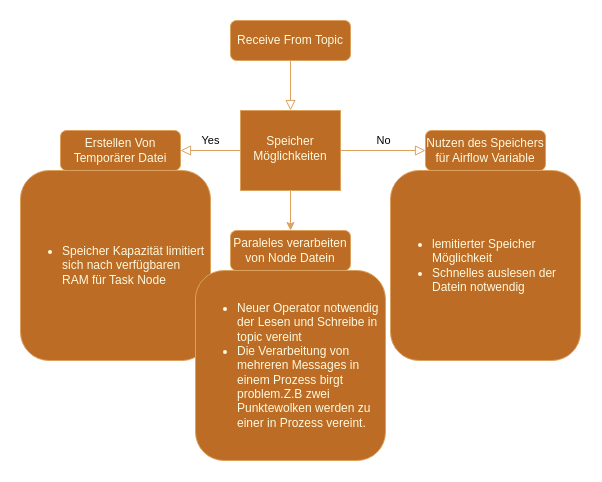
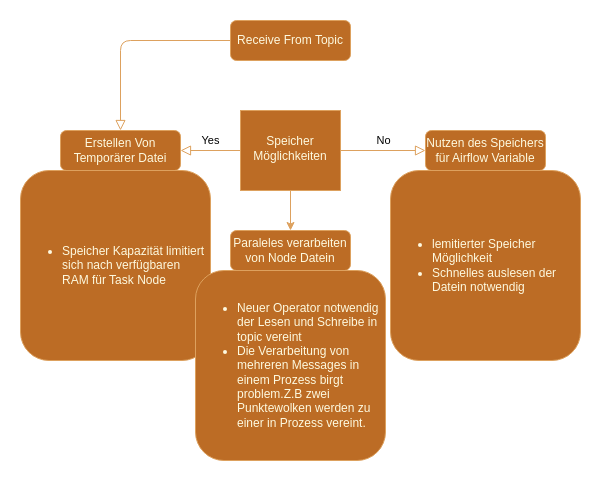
  <mxCell id="0" />
  <mxCell id="1" parent="0" />
- <mxCell id="2" value="" style="rounded=1;html=1;jettySize=auto;orthogonalLoop=1;fontSize=11;endArrow=block;endFill=0;endSize=8;strokeWidth=1;shadow=0;labelBackgroundColor=none;edgeStyle=orthogonalEdgeStyle;strokeColor=#DDA15E;fontColor=default;" parent="1" source="3" target="7" edge="1"><mxGeometry relative="1" as="geometry" /></mxCell>
+ <mxCell id="2" value="" style="rounded=1;html=1;jettySize=auto;orthogonalLoop=1;fontSize=11;endArrow=block;endFill=0;endSize=8;strokeWidth=1;shadow=0;labelBackgroundColor=none;edgeStyle=orthogonalEdgeStyle;strokeColor=#DDA15E;fontColor=default;" parent="1" source="3" target="9" edge="1"><mxGeometry relative="1" as="geometry" /></mxCell>
  <mxCell id="3" value="Receive From Topic" style="rounded=1;whiteSpace=wrap;html=1;fontSize=12;glass=0;strokeWidth=1;shadow=0;labelBackgroundColor=none;fillColor=#BC6C25;strokeColor=#DDA15E;fontColor=#FEFAE0;" parent="1" vertex="1"><mxGeometry x="230" y="20" width="120" height="40" as="geometry" /></mxCell>
  <mxCell id="4" value="Yes" style="rounded=1;html=1;jettySize=auto;orthogonalLoop=1;fontSize=11;endArrow=block;endFill=0;endSize=8;strokeWidth=1;shadow=0;labelBackgroundColor=none;edgeStyle=orthogonalEdgeStyle;exitX=0;exitY=0.5;exitDx=0;exitDy=0;strokeColor=#DDA15E;fontColor=default;" parent="1" source="7" edge="1"><mxGeometry x="-0.025" y="-10" relative="1" as="geometry"><mxPoint x="-1" as="offset" /><mxPoint x="180" y="150" as="targetPoint" /><Array as="points" /></mxGeometry></mxCell>
  <mxCell id="5" value="No" style="edgeStyle=orthogonalEdgeStyle;rounded=1;html=1;jettySize=auto;orthogonalLoop=1;fontSize=11;endArrow=block;endFill=0;endSize=8;strokeWidth=1;shadow=0;labelBackgroundColor=none;strokeColor=#DDA15E;fontColor=default;" parent="1" source="7" target="8" edge="1"><mxGeometry y="10" relative="1" as="geometry"><mxPoint as="offset" /></mxGeometry></mxCell>
  <mxCell id="6" value="" style="edgeStyle=orthogonalEdgeStyle;rounded=1;orthogonalLoop=1;jettySize=auto;html=1;labelBackgroundColor=none;strokeColor=#DDA15E;fontColor=default;" edge="1" parent="1" source="7" target="12"><mxGeometry relative="1" as="geometry" /></mxCell>
  <mxCell id="7" value="Speicher&lt;br&gt;Möglichkeiten" style="whiteSpace=wrap;html=1;shadow=0;fontFamily=Helvetica;fontSize=12;align=center;strokeWidth=1;spacing=6;spacingTop=-4;labelBackgroundColor=none;fillColor=#BC6C25;strokeColor=#DDA15E;fontColor=#FEFAE0;rounded=0;" parent="1" vertex="1"><mxGeometry x="240" y="110" width="100" height="80" as="geometry" /></mxCell>
  <mxCell id="8" value="Nutzen des Speichers für Airflow Variable" style="rounded=1;whiteSpace=wrap;html=1;fontSize=12;glass=0;strokeWidth=1;shadow=0;labelBackgroundColor=none;fillColor=#BC6C25;strokeColor=#DDA15E;fontColor=#FEFAE0;" parent="1" vertex="1"><mxGeometry x="425" y="130" width="120" height="40" as="geometry" /></mxCell>
  <mxCell id="9" value="Erstellen Von Temporärer Datei" style="rounded=1;whiteSpace=wrap;html=1;fontSize=12;glass=0;strokeWidth=1;shadow=0;labelBackgroundColor=none;fillColor=#BC6C25;strokeColor=#DDA15E;fontColor=#FEFAE0;" vertex="1" parent="1"><mxGeometry x="60" y="130" width="120" height="40" as="geometry" /></mxCell>
  <mxCell id="10" value="&lt;ul&gt;&lt;li&gt;lemitierter Speicher Möglichkeit&lt;/li&gt;&lt;li&gt;Schnelles auslesen der Datein notwendig&lt;/li&gt;&lt;/ul&gt;&lt;div style=&quot;text-align: justify;&quot;&gt;&lt;/div&gt;" style="whiteSpace=wrap;html=1;aspect=fixed;align=left;rounded=1;labelBackgroundColor=none;fillColor=#BC6C25;strokeColor=#DDA15E;fontColor=#FEFAE0;" vertex="1" parent="1"><mxGeometry x="390" y="170" width="190" height="190" as="geometry" /></mxCell>
  <mxCell id="11" value="&lt;ul&gt;&lt;li&gt;Speicher Kapazität limitiert sich nach verfügbaren RAM für Task Node&lt;/li&gt;&lt;/ul&gt;&lt;div style=&quot;text-align: justify;&quot;&gt;&lt;/div&gt;" style="whiteSpace=wrap;html=1;aspect=fixed;align=left;rounded=1;labelBackgroundColor=none;fillColor=#BC6C25;strokeColor=#DDA15E;fontColor=#FEFAE0;" vertex="1" parent="1"><mxGeometry x="20" y="170" width="190" height="190" as="geometry" /></mxCell>
  <mxCell id="12" value="Paraleles verarbeiten von Node Datein" style="rounded=1;whiteSpace=wrap;html=1;fontSize=12;glass=0;strokeWidth=1;shadow=0;labelBackgroundColor=none;fillColor=#BC6C25;strokeColor=#DDA15E;fontColor=#FEFAE0;" vertex="1" parent="1"><mxGeometry x="230" y="230" width="120" height="40" as="geometry" /></mxCell>
  <mxCell id="13" value="&lt;ul&gt;&lt;li&gt;Neuer Operator notwendig der Lesen und Schreibe in topic vereint&lt;/li&gt;&lt;li&gt;Die Verarbeitung von mehreren Messages in einem Prozess birgt problem.Z.B zwei Punktewolken werden zu einer in Prozess vereint.&lt;/li&gt;&lt;/ul&gt;&lt;div style=&quot;text-align: justify;&quot;&gt;&lt;/div&gt;" style="whiteSpace=wrap;html=1;aspect=fixed;align=left;rounded=1;labelBackgroundColor=none;fillColor=#BC6C25;strokeColor=#DDA15E;fontColor=#FEFAE0;" vertex="1" parent="1"><mxGeometry x="195" y="270" width="190" height="190" as="geometry" /></mxCell>
